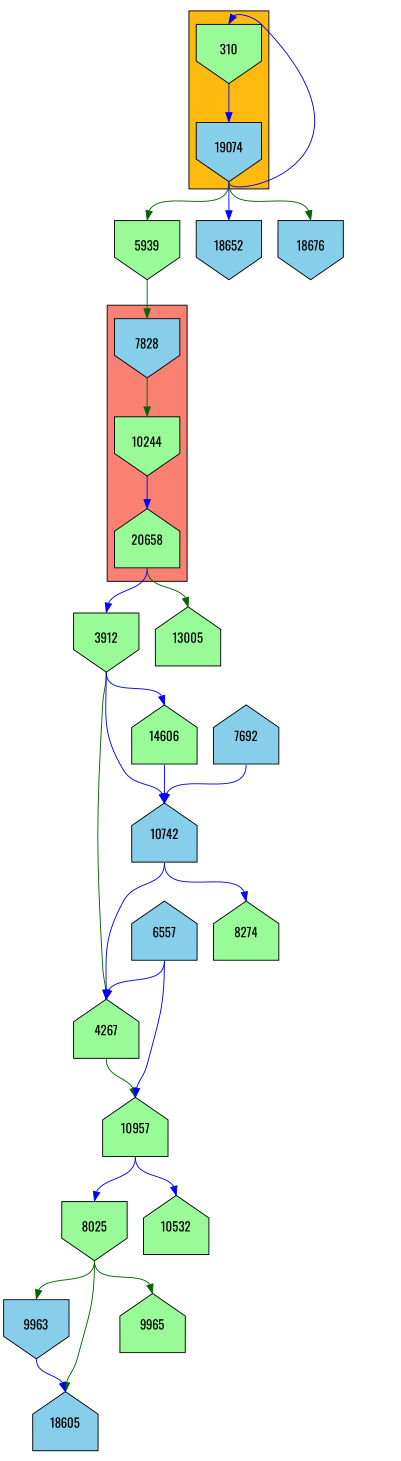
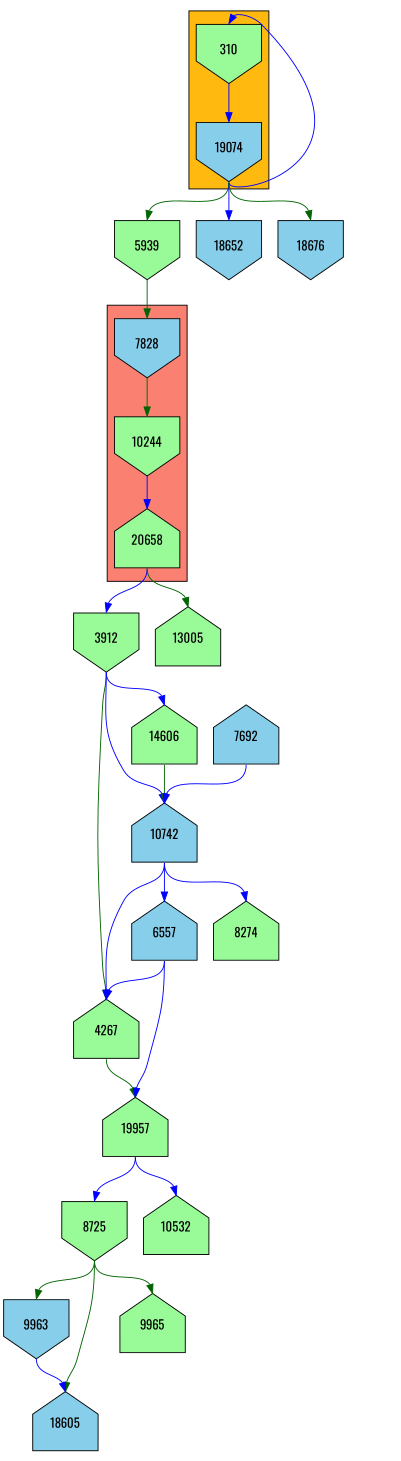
  digraph {
    fontname=Oswald
    node [fillcolor=palegreen fontname=Oswald shape=house style=filled]
    edge [color=blue fontname=Oswald headport=n tailport=s]
    310 [height=1 shape=invhouse width=1]
    19074 [fillcolor=skyblue height=1 shape=invhouse width=1]
    7828 [fillcolor=skyblue height=1 shape=invhouse width=1]
    10244 [height=1 shape=invhouse width=1]
    20658 [height=1 width=1]
    5939 [height=1 shape=invhouse width=1]
    18652 [fillcolor=skyblue height=1 shape=invhouse width=1]
    18676 [fillcolor=skyblue height=1 shape=invhouse width=1]
    3912 [height=1 shape=invhouse width=1]
    13005 [height=1 width=1]
    n11 [height=1 label=4267 width=1]
    10742 [fillcolor=skyblue height=1 width=1]
    14606 [height=1 width=1]
-   10957 [height=1 width=1]
+   10957 [height=1 width=1 label=19957]
    6557 [fillcolor=skyblue height=1 width=1]
    8274 [height=1 width=1]
-   8025 [height=1 shape=invhouse width=1]
+   8025 [height=1 shape=invhouse width=1 label=8725]
    10532 [height=1 width=1]
    9963 [fillcolor=skyblue height=1 shape=invhouse width=1]
    18605 [fillcolor=skyblue height=1 width=1]
    9965 [height=1 width=1]
    7692 [fillcolor=skyblue height=1 width=1]
    subgraph cluster_1 {
      fillcolor=darkgoldenrod1
      style=filled
      310
      19074
    }
    subgraph cluster_2 {
      fillcolor=salmon
      style=filled
      7828
      10244
      20658
    }
    310 -> 19074
    19074 -> 310
    19074 -> 5939 [color=darkgreen]
    19074 -> 18652
    19074 -> 18676 [color=darkgreen]
    7828 -> 10244 [color=darkgreen]
    10244 -> 20658
    20658 -> 3912
    20658 -> 13005 [color=darkgreen]
    5939 -> 7828 [color=darkgreen]
    3912 -> n11 [color=darkgreen]
    3912 -> 10742
    3912 -> 14606
    n11 -> 10957 [color=darkgreen]
    10742 -> n11
+   10742 -> 6557
    10742 -> 8274
-   14606 -> 10742
+   14606 -> 10742 [color=darkgreen]
    10957 -> 8025
    10957 -> 10532
    6557 -> n11
    6557 -> 10957
    8025 -> 9963 [color=darkgreen]
    8025 -> 18605 [color=darkgreen]
    8025 -> 9965 [color=darkgreen]
    9963 -> 18605
    7692 -> 10742
  }
